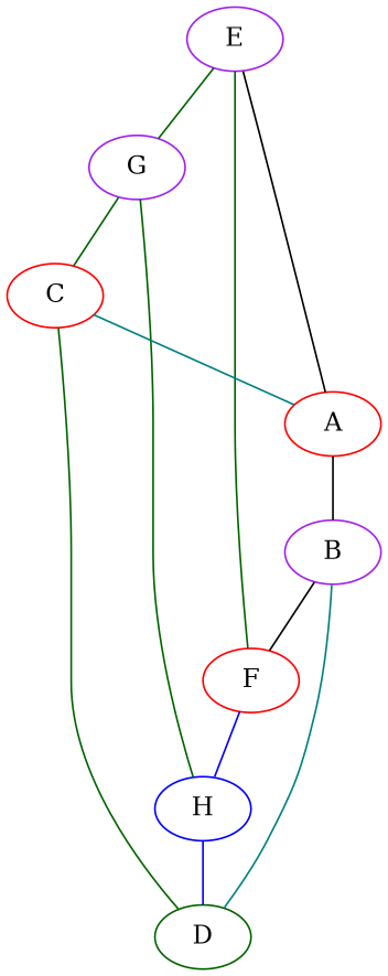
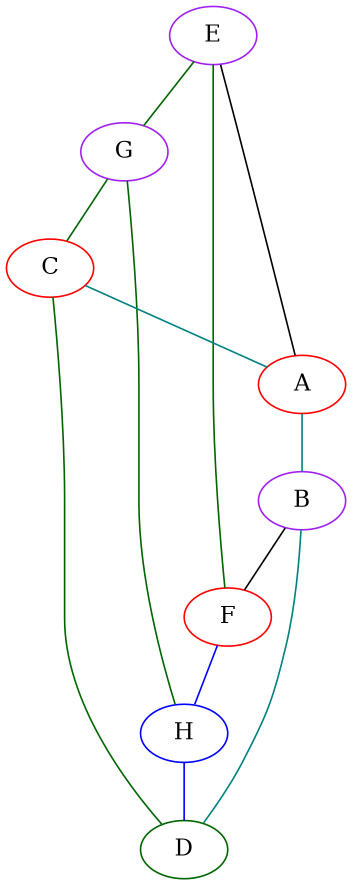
  graph {
    beautify=true
    node [color=purple]
    edge [color=darkgreen]
    E
    A [color=red]
    B
    G
    F [color=red]
    C [color=red]
    H [color=blue]
    D [color=darkgreen]
    E -- G
    E -- F
    A -- E [color=black]
-   A -- B [color=black]
+   A -- B [color=teal]
    B -- F [color=black]
    G -- C
    G -- H
    F -- H [color=blue]
    C -- A [color=teal]
    C -- D
    H -- D [color=blue]
    D -- B [color=teal]
  }
